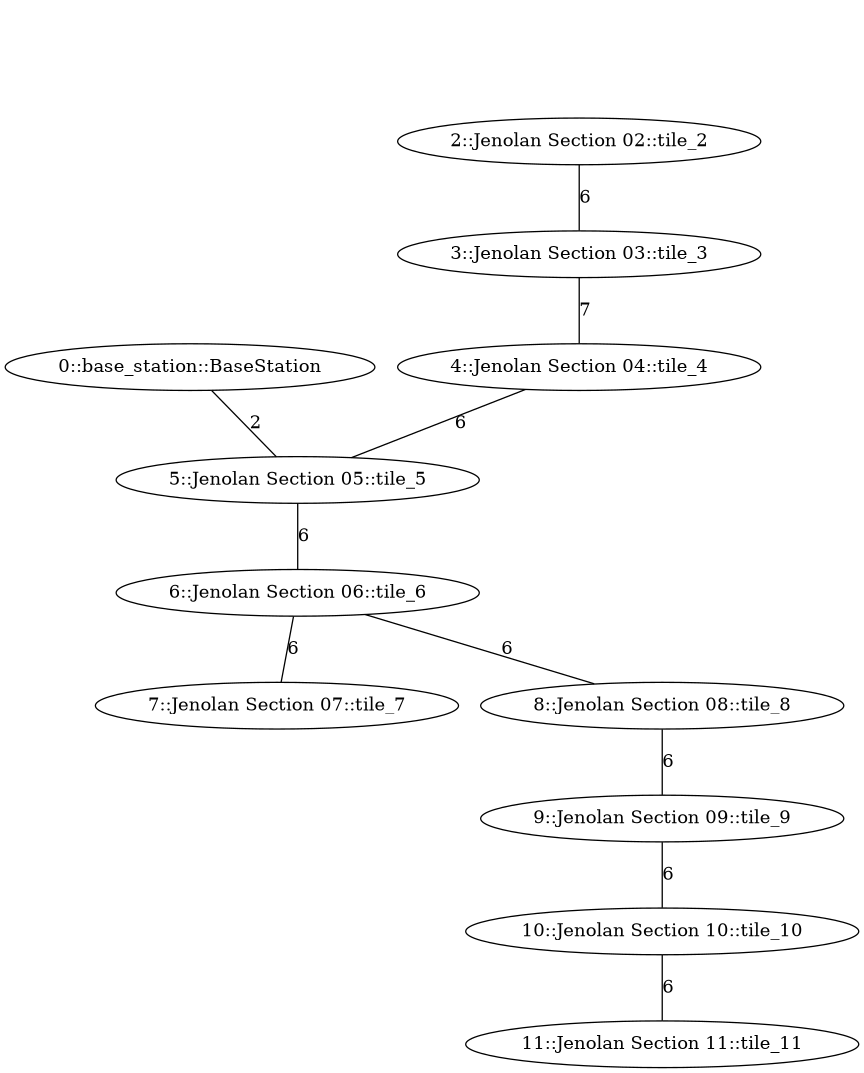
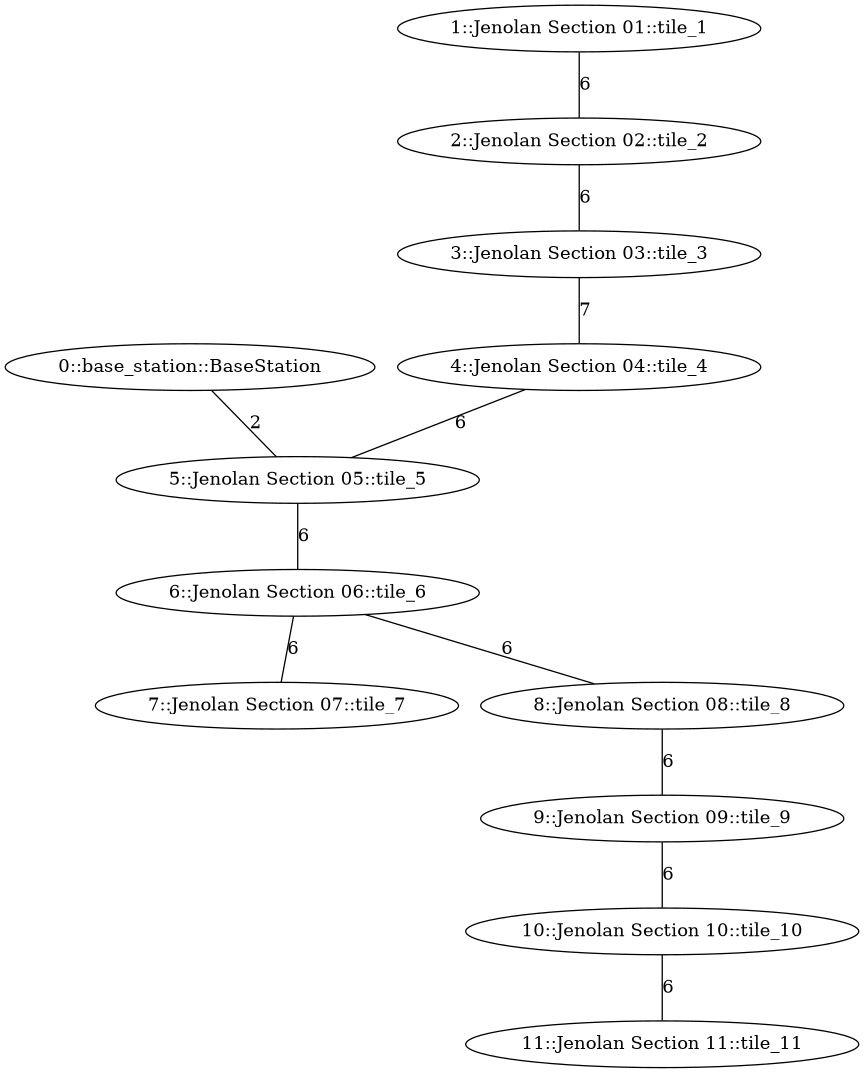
  graph {
    n1 [label="0::base_station::BaseStation"]
    n2 [label="5::Jenolan Section 05::tile_5"]
    n3 [label="6::Jenolan Section 06::tile_6"]
+   n4 [label="1::Jenolan Section 01::tile_1"]
    n5 [label="2::Jenolan Section 02::tile_2"]
    n6 [label="3::Jenolan Section 03::tile_3"]
    n7 [label="4::Jenolan Section 04::tile_4"]
    n8 [label="7::Jenolan Section 07::tile_7"]
    n9 [label="8::Jenolan Section 08::tile_8"]
    n10 [label="9::Jenolan Section 09::tile_9"]
    n11 [label="10::Jenolan Section 10::tile_10"]
    n12 [label="11::Jenolan Section 11::tile_11"]
    n1 -- n2 [label=2]
    n2 -- n3 [label=6]
    n3 -- n8 [label=6]
    n3 -- n9 [label=6]
+   n4 -- n5 [label=6]
    n5 -- n6 [label=6]
    n6 -- n7 [label=7]
    n7 -- n2 [label=6]
    n9 -- n10 [label=6]
    n10 -- n11 [label=6]
    n11 -- n12 [label=6]
  }
